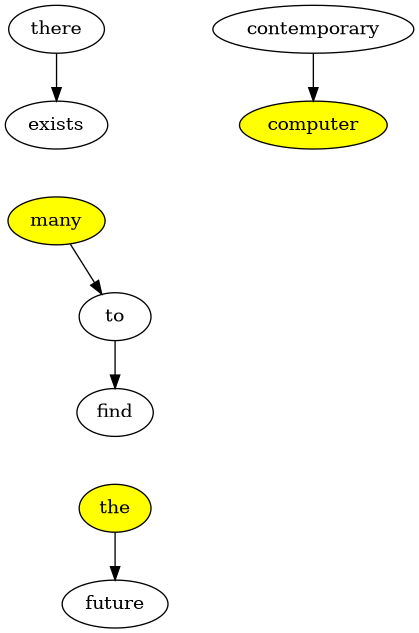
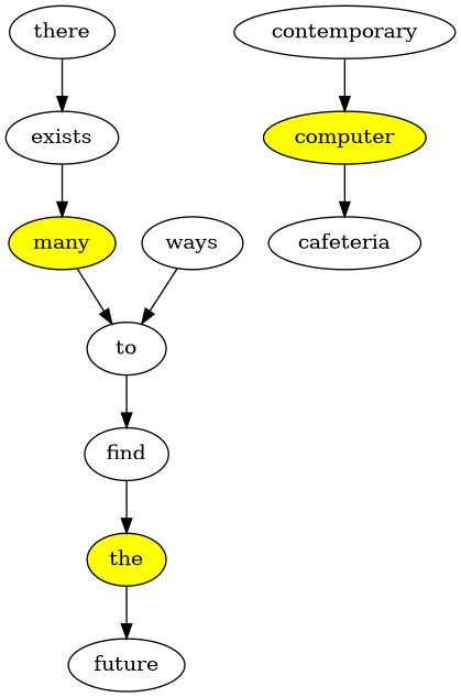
  digraph {
    there
    exists
    many [Label=many fillcolor=yellow style=filled]
    to
+   ways
    find
    the [Label=the fillcolor=yellow style=filled]
    future
    computer [Label=computer fillcolor=yellow style=filled]
    contemporary
+   cafeteria
    there -> exists
+   exists -> many
    many -> to
    to -> find
+   ways -> to
+   find -> the
    the -> future
+   computer -> cafeteria
    contemporary -> computer
  }
